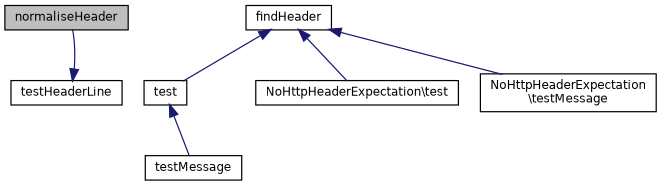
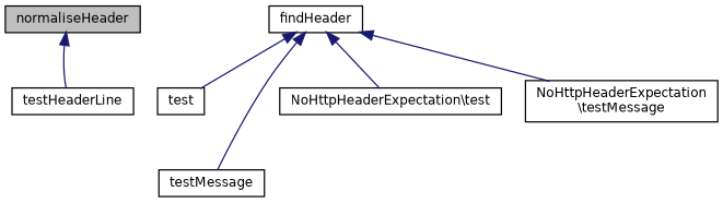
  digraph {
    rankdir=TB
    node [color=black fillcolor=white fontname=Helvetica fontsize=10 shape=record style=filled]
    edge [color=midnightblue dir=back fontname=Helvetica fontsize=10 labelfontname=Helvetica labelfontsize=10 style=solid]
    n1 [fillcolor=grey75 fontcolor=black height=0.2 label=normaliseHeader width=0.4]
    n2 [height=0.2 label=testHeaderLine width=0.4]
    n3 [height=0.2 label=findHeader width=0.4]
    n4 [height=0.2 label=test width=0.4]
    n5 [height=0.2 label=testMessage width=0.4]
    n6 [height=0.2 label="NoHttpHeaderExpectation\\test" width=0.4]
    n7 [height=0.2 label="NoHttpHeaderExpectation\l\\testMessage" width=0.4]
-   n2 -> n1
+   n1 -> n2
    n3 -> n4
-   n4 -> n5
+   n3 -> n5
    n3 -> n6
    n3 -> n7
  }
